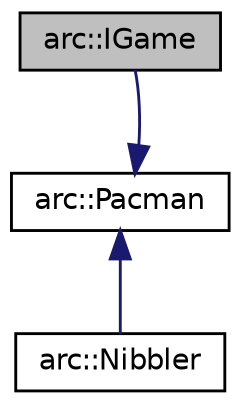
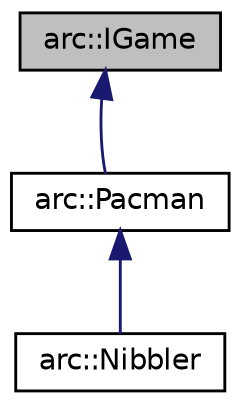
  digraph {
    node [color=black fillcolor=white fontname=Helvetica fontsize=10 shape=record style=filled]
    edge [color=midnightblue dir=back fontname=Helvetica fontsize=10 labelfontname=Helvetica labelfontsize=10 style=solid]
    n1 [fillcolor=grey75 fontcolor=black height=0.2 label="arc::IGame" width=0.4]
    n2 [height=0.2 label="arc::Pacman" width=0.4]
    n3 [height=0.2 label="arc::Nibbler" width=0.4]
-   n2 -> n1
+   n1 -> n2
    n2 -> n3
  }
